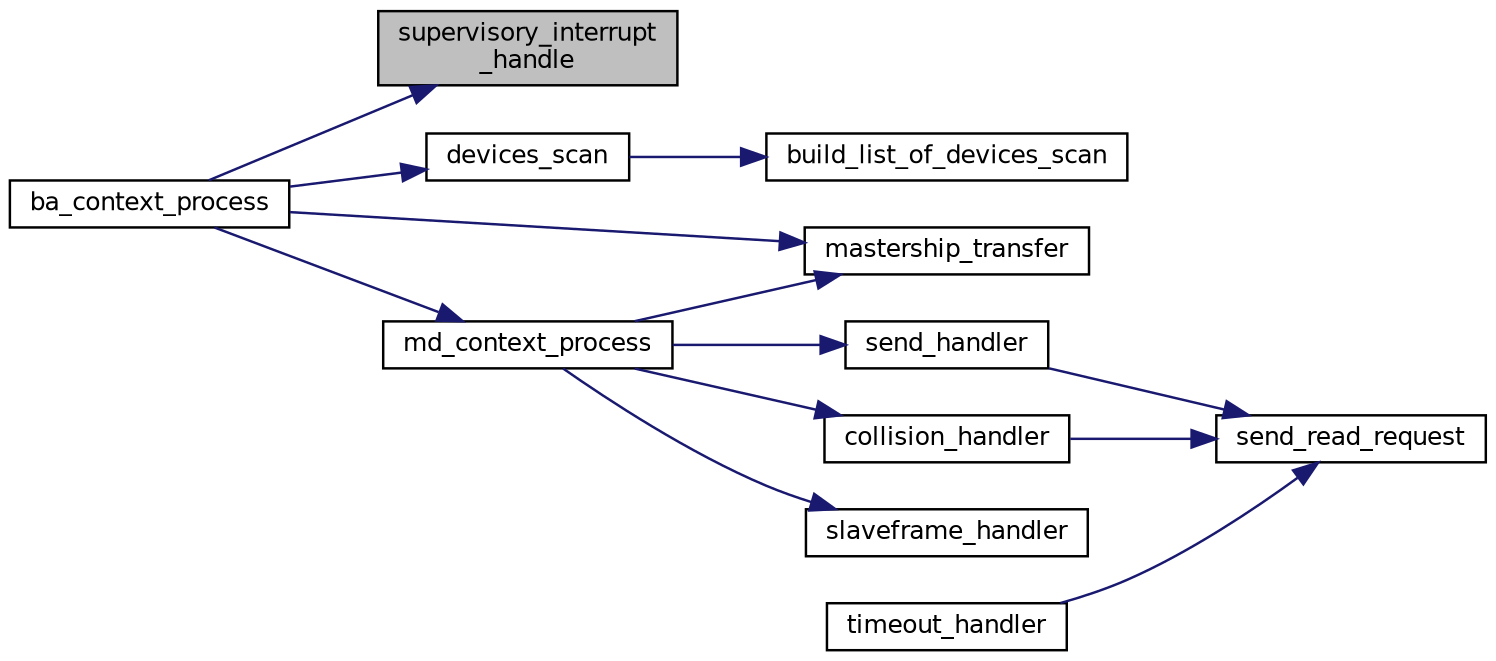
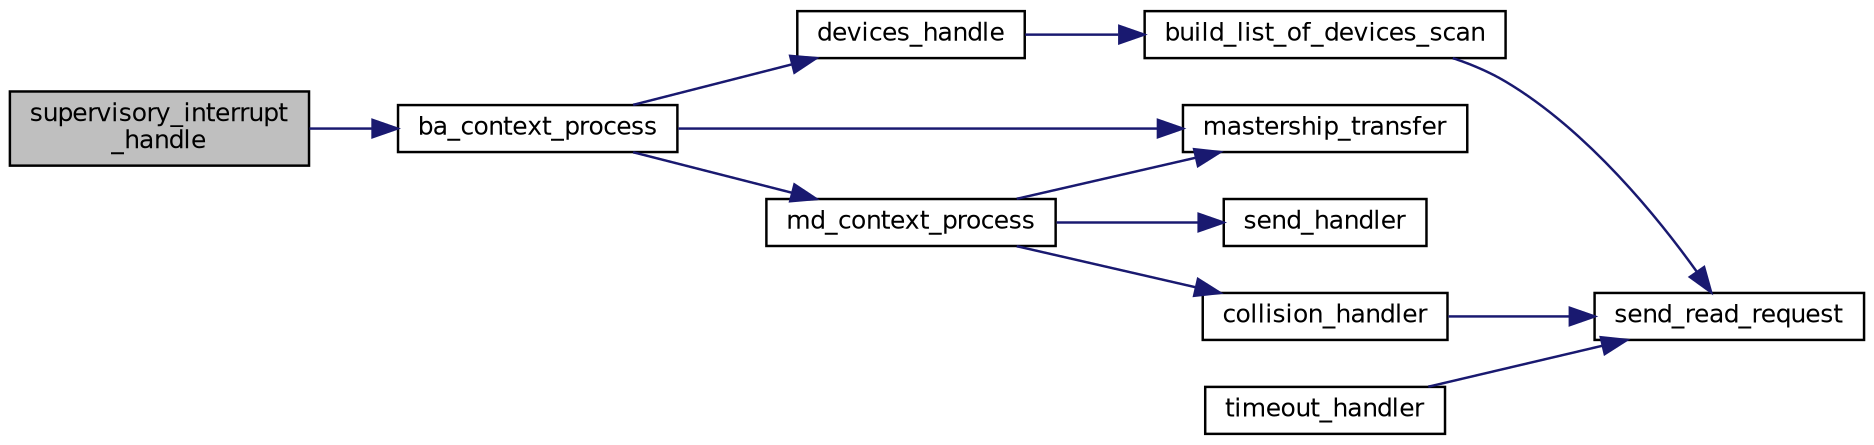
  digraph {
    rankdir=LR
    node [color=black fillcolor=white fontname=Helvetica fontsize=10 shape=record style=filled]
    edge [color=midnightblue fontname=Helvetica fontsize=10 labelfontname=Helvetica labelfontsize=10 style=solid]
    n1 [fillcolor=grey75 fontcolor=black height=0.2 label="supervisory_interrupt\l_handle" width=0.4]
    n2 [height=0.2 label=ba_context_process width=0.4]
-   n3 [height=0.2 label=devices_scan width=0.4]
+   n3 [height=0.2 label=devices_handle width=0.4]
    n4 [height=0.2 label=mastership_transfer width=0.4]
    n5 [height=0.2 label=md_context_process width=0.4]
    n6 [height=0.2 label=build_list_of_devices_scan width=0.4]
    n7 [height=0.2 label=send_handler width=0.4]
    n8 [height=0.2 label=collision_handler width=0.4]
-   n9 [height=0.2 label=slaveframe_handler width=0.4]
    n10 [height=0.2 label=send_read_request width=0.4]
    n11 [height=0.2 label=timeout_handler width=0.4]
-   n2 -> n1
+   n1 -> n2
    n2 -> n3
    n2 -> n4
    n2 -> n5
    n3 -> n6
    n5 -> n4
    n5 -> n7
    n5 -> n8
-   n5 -> n9
-   n7 -> n10
+   n6 -> n10
    n8 -> n10
    n11 -> n10
  }
